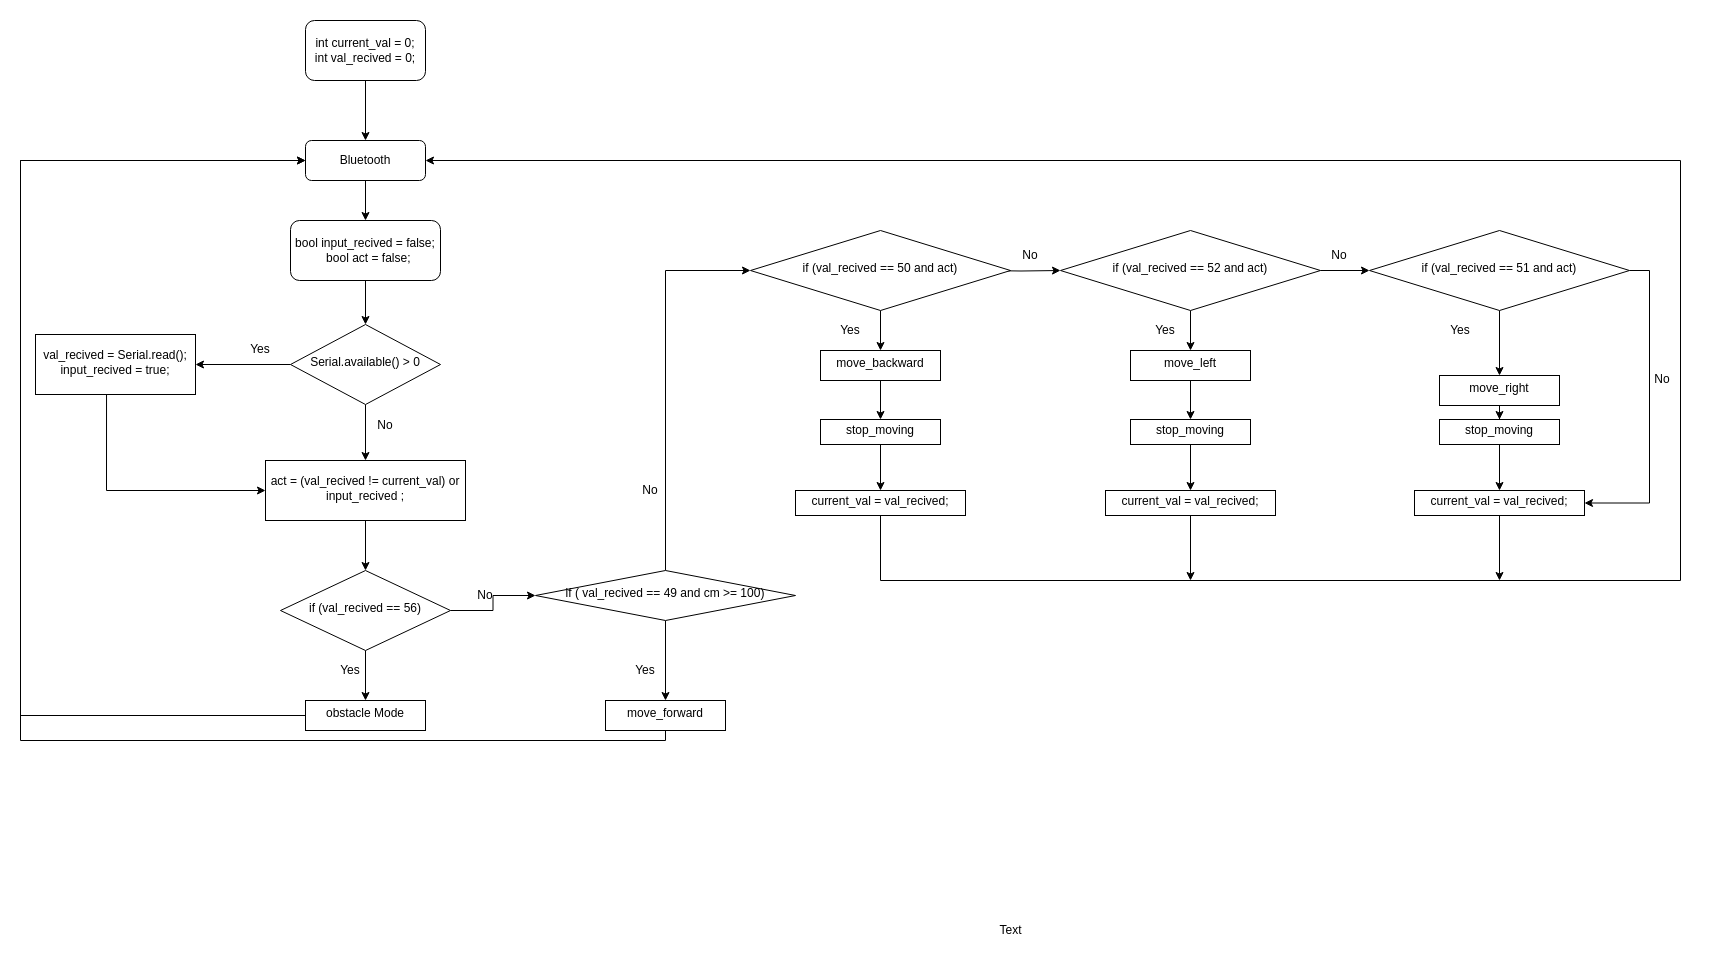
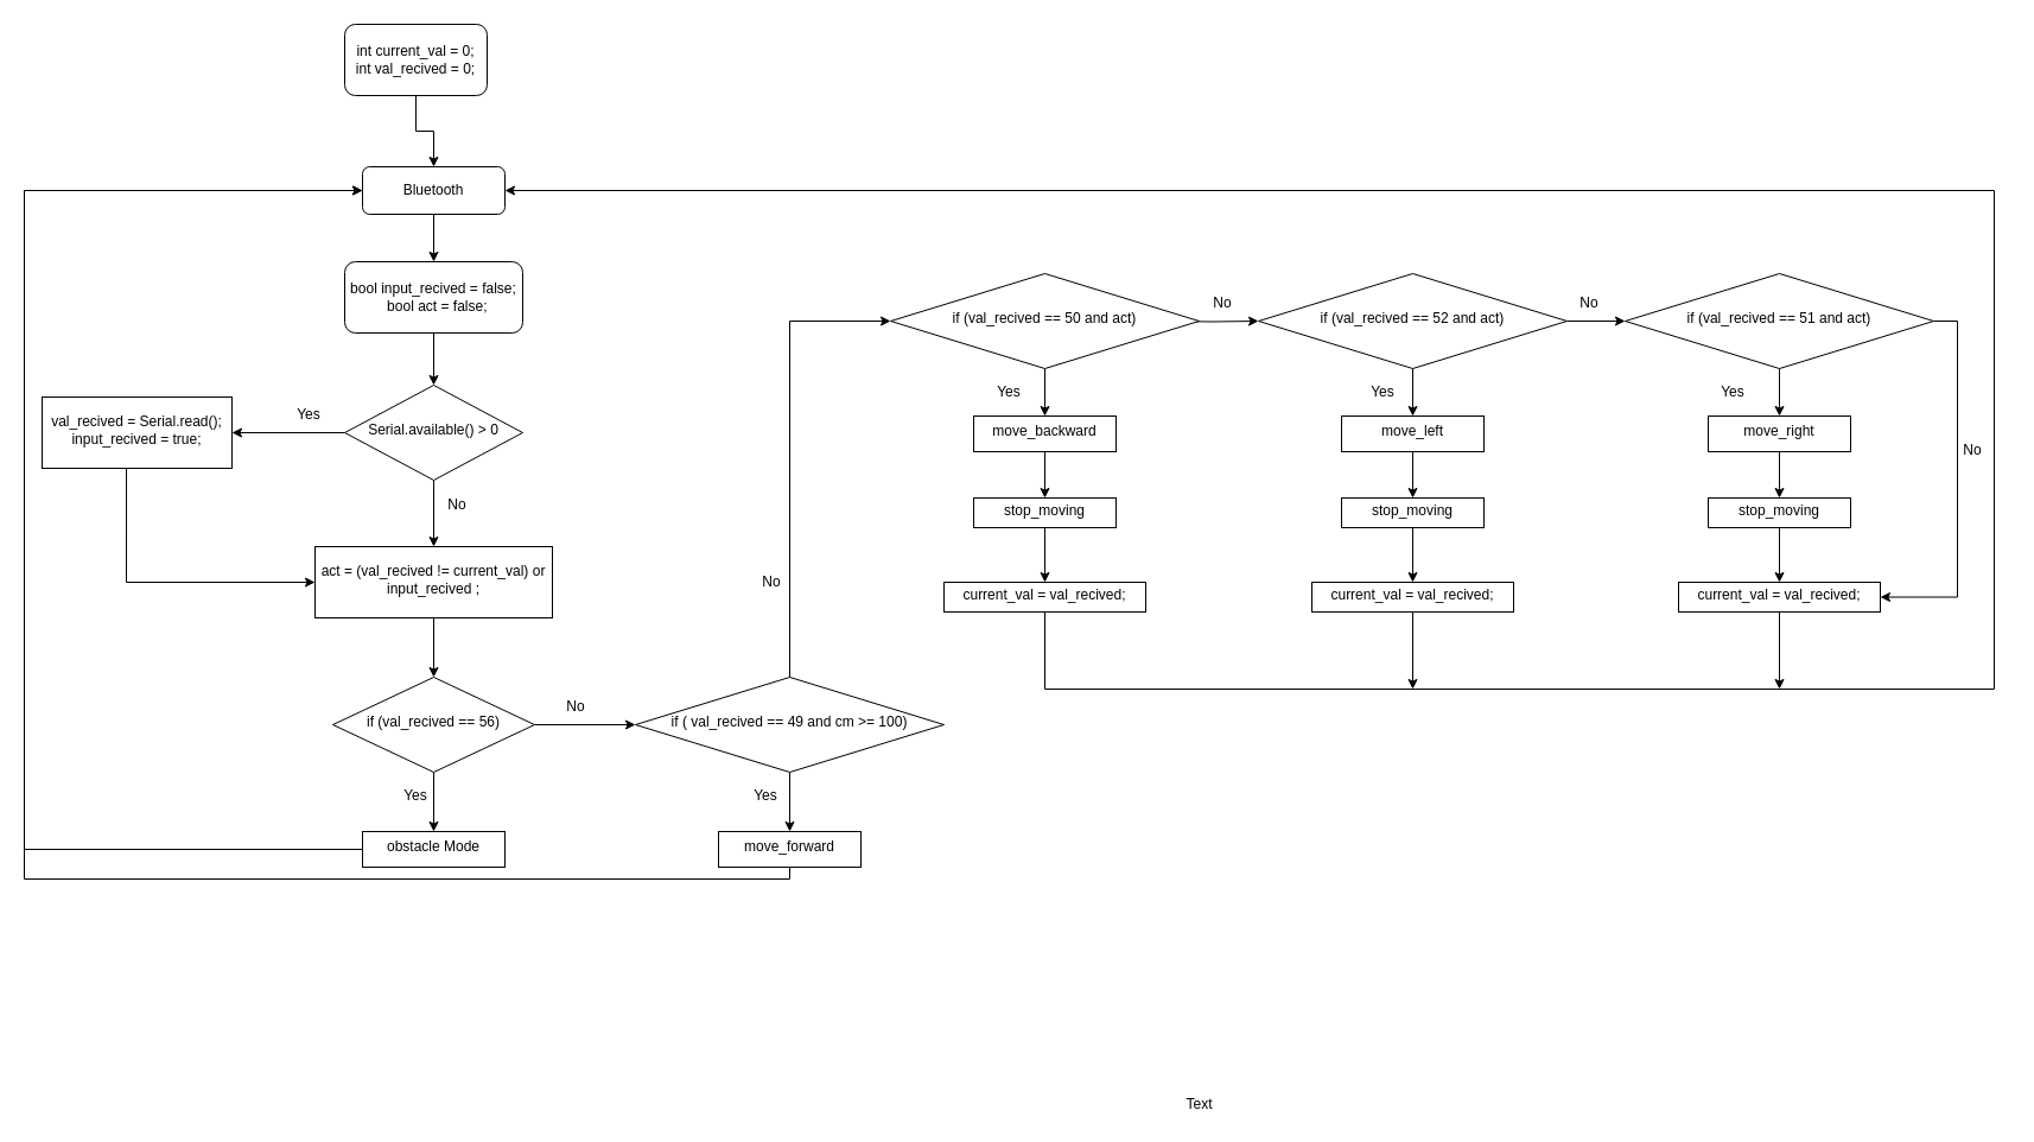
  <mxCell id="0" />
  <mxCell id="1" parent="0" />
  <mxCell id="2" value="" style="edgeStyle=orthogonalEdgeStyle;rounded=0;orthogonalLoop=1;jettySize=auto;html=1;" edge="1" parent="1" source="3" target="8"><mxGeometry relative="1" as="geometry" /></mxCell>
  <mxCell id="3" value="Bluetooth" style="rounded=1;whiteSpace=wrap;html=1;fontSize=12;glass=0;strokeWidth=1;shadow=0;" parent="1" vertex="1"><mxGeometry x="305" y="140" width="120" height="40" as="geometry" /></mxCell>
  <mxCell id="4" value="" style="edgeStyle=orthogonalEdgeStyle;rounded=0;orthogonalLoop=1;jettySize=auto;html=1;" edge="1" parent="1" source="6" target="10"><mxGeometry relative="1" as="geometry" /></mxCell>
  <mxCell id="5" value="" style="edgeStyle=orthogonalEdgeStyle;rounded=0;orthogonalLoop=1;jettySize=auto;html=1;" edge="1" parent="1" source="6" target="12"><mxGeometry relative="1" as="geometry" /></mxCell>
  <mxCell id="6" value="Serial.available() &amp;gt; 0" style="rhombus;whiteSpace=wrap;html=1;shadow=0;fontFamily=Helvetica;fontSize=12;align=center;strokeWidth=1;spacing=6;spacingTop=-4;" vertex="1" parent="1"><mxGeometry x="290" y="324" width="150" height="80" as="geometry" /></mxCell>
  <mxCell id="7" value="" style="edgeStyle=orthogonalEdgeStyle;rounded=0;orthogonalLoop=1;jettySize=auto;html=1;" edge="1" parent="1" source="8" target="6"><mxGeometry relative="1" as="geometry" /></mxCell>
  <mxCell id="8" value="&lt;div&gt;bool input_recived = false;&lt;/div&gt;&lt;div&gt;&amp;nbsp; bool act = false;&lt;/div&gt;" style="whiteSpace=wrap;html=1;rounded=1;shadow=0;strokeWidth=1;glass=0;" vertex="1" parent="1"><mxGeometry x="290" y="220" width="150" height="60" as="geometry" /></mxCell>
  <mxCell id="9" style="edgeStyle=orthogonalEdgeStyle;rounded=0;orthogonalLoop=1;jettySize=auto;html=1;entryX=0;entryY=0.5;entryDx=0;entryDy=0;exitX=0.444;exitY=0.983;exitDx=0;exitDy=0;exitPerimeter=0;" edge="1" parent="1" source="10" target="12"><mxGeometry relative="1" as="geometry" /></mxCell>
  <mxCell id="10" value="val_recived = Serial.read();&lt;br&gt;input_recived = true;" style="whiteSpace=wrap;html=1;shadow=0;strokeWidth=1;spacing=6;spacingTop=-4;" vertex="1" parent="1"><mxGeometry x="35" y="334" width="160" height="60" as="geometry" /></mxCell>
  <mxCell id="11" style="edgeStyle=orthogonalEdgeStyle;rounded=0;orthogonalLoop=1;jettySize=auto;html=1;entryX=0.5;entryY=0;entryDx=0;entryDy=0;" edge="1" parent="1" source="12" target="19"><mxGeometry relative="1" as="geometry" /></mxCell>
  <mxCell id="12" value="act = (val_recived != current_val) or input_recived ;" style="whiteSpace=wrap;html=1;shadow=0;strokeWidth=1;spacing=6;spacingTop=-4;" vertex="1" parent="1"><mxGeometry x="265" y="460" width="200" height="60" as="geometry" /></mxCell>
  <mxCell id="13" value="Yes" style="text;html=1;strokeColor=none;fillColor=none;align=center;verticalAlign=middle;whiteSpace=wrap;rounded=0;" vertex="1" parent="1"><mxGeometry x="230" y="334" width="60" height="30" as="geometry" /></mxCell>
  <mxCell id="14" value="No" style="text;html=1;strokeColor=none;fillColor=none;align=center;verticalAlign=middle;whiteSpace=wrap;rounded=0;" vertex="1" parent="1"><mxGeometry x="355" y="410" width="60" height="30" as="geometry" /></mxCell>
  <mxCell id="15" value="" style="edgeStyle=orthogonalEdgeStyle;rounded=0;orthogonalLoop=1;jettySize=auto;html=1;" edge="1" parent="1" source="16" target="3"><mxGeometry relative="1" as="geometry" /></mxCell>
- <mxCell id="16" value="int current_val = 0;&lt;br&gt;int val_recived = 0;" style="whiteSpace=wrap;html=1;rounded=1;shadow=0;strokeWidth=1;glass=0;" vertex="1" parent="1"><mxGeometry x="305" y="20" width="120" height="60" as="geometry" /></mxCell>
+ <mxCell id="16" value="int current_val = 0;&lt;br&gt;int val_recived = 0;" style="whiteSpace=wrap;html=1;rounded=1;shadow=0;strokeWidth=1;glass=0;" vertex="1" parent="1"><mxGeometry x="290" y="20" width="120" height="60" as="geometry" /></mxCell>
  <mxCell id="17" value="" style="edgeStyle=orthogonalEdgeStyle;rounded=0;orthogonalLoop=1;jettySize=auto;html=1;exitX=0.5;exitY=1;exitDx=0;exitDy=0;" edge="1" parent="1" source="19" target="21"><mxGeometry relative="1" as="geometry" /></mxCell>
  <mxCell id="18" value="" style="edgeStyle=orthogonalEdgeStyle;rounded=0;orthogonalLoop=1;jettySize=auto;html=1;" edge="1" parent="1" source="19" target="26"><mxGeometry relative="1" as="geometry" /></mxCell>
  <mxCell id="19" value="if (val_recived == 56)" style="rhombus;whiteSpace=wrap;html=1;shadow=0;strokeWidth=1;spacing=6;spacingTop=-4;" vertex="1" parent="1"><mxGeometry x="280" y="570" width="170" height="80" as="geometry" /></mxCell>
  <mxCell id="20" style="edgeStyle=orthogonalEdgeStyle;rounded=0;orthogonalLoop=1;jettySize=auto;html=1;entryX=0;entryY=0.5;entryDx=0;entryDy=0;" edge="1" parent="1" source="21" target="3"><mxGeometry relative="1" as="geometry"><Array as="points"><mxPoint x="20" y="715" /><mxPoint x="20" y="160" /></Array></mxGeometry></mxCell>
  <mxCell id="21" value="obstacle Mode" style="whiteSpace=wrap;html=1;shadow=0;strokeWidth=1;spacing=6;spacingTop=-4;" vertex="1" parent="1"><mxGeometry x="305" y="700" width="120" height="30" as="geometry" /></mxCell>
  <mxCell id="22" value="Yes" style="text;html=1;strokeColor=none;fillColor=none;align=center;verticalAlign=middle;whiteSpace=wrap;rounded=0;" vertex="1" parent="1"><mxGeometry x="320" y="655" width="60" height="30" as="geometry" /></mxCell>
  <mxCell id="23" value="No" style="text;html=1;strokeColor=none;fillColor=none;align=center;verticalAlign=middle;whiteSpace=wrap;rounded=0;" vertex="1" parent="1"><mxGeometry x="455" y="580" width="60" height="30" as="geometry" /></mxCell>
  <mxCell id="24" value="" style="edgeStyle=orthogonalEdgeStyle;rounded=0;orthogonalLoop=1;jettySize=auto;html=1;" edge="1" parent="1" source="26" target="28"><mxGeometry relative="1" as="geometry" /></mxCell>
  <mxCell id="25" style="edgeStyle=orthogonalEdgeStyle;rounded=0;orthogonalLoop=1;jettySize=auto;html=1;entryX=0;entryY=0.5;entryDx=0;entryDy=0;" edge="1" parent="1" source="26" target="32"><mxGeometry relative="1" as="geometry" /></mxCell>
- <mxCell id="26" value="if ( val_recived == 49 and cm &amp;gt;= 100)" style="rhombus;whiteSpace=wrap;html=1;shadow=0;strokeWidth=1;spacing=6;spacingTop=-4;" vertex="1" parent="1"><mxGeometry x="535" y="570" width="260" height="50" as="geometry" /></mxCell>
+ <mxCell id="26" value="if ( val_recived == 49 and cm &amp;gt;= 100)" style="rhombus;whiteSpace=wrap;html=1;shadow=0;strokeWidth=1;spacing=6;spacingTop=-4;" vertex="1" parent="1"><mxGeometry x="535" y="570" width="260" height="80" as="geometry" /></mxCell>
  <mxCell id="27" style="edgeStyle=orthogonalEdgeStyle;rounded=0;orthogonalLoop=1;jettySize=auto;html=1;entryX=0;entryY=0.5;entryDx=0;entryDy=0;" edge="1" parent="1" source="28" target="3"><mxGeometry relative="1" as="geometry"><Array as="points"><mxPoint x="665" y="740" /><mxPoint x="20" y="740" /><mxPoint x="20" y="160" /></Array></mxGeometry></mxCell>
  <mxCell id="28" value="move_forward" style="whiteSpace=wrap;html=1;shadow=0;strokeWidth=1;spacing=6;spacingTop=-4;" vertex="1" parent="1"><mxGeometry x="605" y="700" width="120" height="30" as="geometry" /></mxCell>
  <mxCell id="29" value="Yes" style="text;html=1;strokeColor=none;fillColor=none;align=center;verticalAlign=middle;whiteSpace=wrap;rounded=0;" vertex="1" parent="1"><mxGeometry x="615" y="655" width="60" height="30" as="geometry" /></mxCell>
  <mxCell id="30" value="" style="edgeStyle=orthogonalEdgeStyle;rounded=0;orthogonalLoop=1;jettySize=auto;html=1;" edge="1" parent="1" source="32" target="34"><mxGeometry relative="1" as="geometry" /></mxCell>
  <mxCell id="31" value="" style="edgeStyle=orthogonalEdgeStyle;rounded=0;orthogonalLoop=1;jettySize=auto;html=1;" edge="1" parent="1" target="40"><mxGeometry relative="1" as="geometry"><mxPoint x="980" y="270" as="sourcePoint" /></mxGeometry></mxCell>
  <mxCell id="32" value="if (val_recived == 50 and act)" style="rhombus;whiteSpace=wrap;html=1;shadow=0;strokeWidth=1;spacing=6;spacingTop=-4;" vertex="1" parent="1"><mxGeometry x="750" y="230" width="260" height="80" as="geometry" /></mxCell>
  <mxCell id="33" value="" style="edgeStyle=orthogonalEdgeStyle;rounded=0;orthogonalLoop=1;jettySize=auto;html=1;" edge="1" parent="1" source="34" target="37"><mxGeometry relative="1" as="geometry" /></mxCell>
  <mxCell id="34" value="move_backward" style="whiteSpace=wrap;html=1;shadow=0;strokeWidth=1;spacing=6;spacingTop=-4;" vertex="1" parent="1"><mxGeometry x="820" y="350" width="120" height="30" as="geometry" /></mxCell>
  <mxCell id="35" value="Yes" style="text;html=1;strokeColor=none;fillColor=none;align=center;verticalAlign=middle;whiteSpace=wrap;rounded=0;" vertex="1" parent="1"><mxGeometry x="820" y="315" width="60" height="30" as="geometry" /></mxCell>
  <mxCell id="36" value="" style="edgeStyle=orthogonalEdgeStyle;rounded=0;orthogonalLoop=1;jettySize=auto;html=1;" edge="1" parent="1" source="37" target="56"><mxGeometry relative="1" as="geometry" /></mxCell>
  <mxCell id="37" value="stop_moving" style="whiteSpace=wrap;html=1;shadow=0;strokeWidth=1;spacing=6;spacingTop=-4;" vertex="1" parent="1"><mxGeometry x="820" y="419" width="120" height="25" as="geometry" /></mxCell>
  <mxCell id="38" style="edgeStyle=orthogonalEdgeStyle;rounded=0;orthogonalLoop=1;jettySize=auto;html=1;entryX=0.5;entryY=0;entryDx=0;entryDy=0;" edge="1" parent="1" source="40" target="42"><mxGeometry relative="1" as="geometry" /></mxCell>
  <mxCell id="39" value="" style="edgeStyle=orthogonalEdgeStyle;rounded=0;orthogonalLoop=1;jettySize=auto;html=1;" edge="1" parent="1" source="40" target="49"><mxGeometry relative="1" as="geometry" /></mxCell>
  <mxCell id="40" value="if (val_recived == 52 and act)" style="rhombus;whiteSpace=wrap;html=1;shadow=0;strokeWidth=1;spacing=6;spacingTop=-4;" vertex="1" parent="1"><mxGeometry x="1060" y="230" width="260" height="80" as="geometry" /></mxCell>
  <mxCell id="41" value="" style="edgeStyle=orthogonalEdgeStyle;rounded=0;orthogonalLoop=1;jettySize=auto;html=1;" edge="1" parent="1" source="42" target="45"><mxGeometry relative="1" as="geometry" /></mxCell>
  <mxCell id="42" value="move_left" style="whiteSpace=wrap;html=1;shadow=0;strokeWidth=1;spacing=6;spacingTop=-4;" vertex="1" parent="1"><mxGeometry x="1130" y="350" width="120" height="30" as="geometry" /></mxCell>
  <mxCell id="43" value="Yes" style="text;html=1;strokeColor=none;fillColor=none;align=center;verticalAlign=middle;whiteSpace=wrap;rounded=0;" vertex="1" parent="1"><mxGeometry x="1135" y="315" width="60" height="30" as="geometry" /></mxCell>
  <mxCell id="44" value="" style="edgeStyle=orthogonalEdgeStyle;rounded=0;orthogonalLoop=1;jettySize=auto;html=1;" edge="1" parent="1" source="45" target="58"><mxGeometry relative="1" as="geometry" /></mxCell>
  <mxCell id="45" value="stop_moving" style="whiteSpace=wrap;html=1;shadow=0;strokeWidth=1;spacing=6;spacingTop=-4;" vertex="1" parent="1"><mxGeometry x="1130" y="419" width="120" height="25" as="geometry" /></mxCell>
  <mxCell id="46" value="No" style="text;html=1;strokeColor=none;fillColor=none;align=center;verticalAlign=middle;whiteSpace=wrap;rounded=0;" vertex="1" parent="1"><mxGeometry x="1000" y="240" width="60" height="30" as="geometry" /></mxCell>
  <mxCell id="47" value="" style="edgeStyle=orthogonalEdgeStyle;rounded=0;orthogonalLoop=1;jettySize=auto;html=1;entryX=0.5;entryY=0;entryDx=0;entryDy=0;" edge="1" parent="1" source="49" target="52"><mxGeometry relative="1" as="geometry" /></mxCell>
  <mxCell id="48" style="edgeStyle=orthogonalEdgeStyle;rounded=0;orthogonalLoop=1;jettySize=auto;html=1;exitX=1;exitY=0.5;exitDx=0;exitDy=0;entryX=1;entryY=0.5;entryDx=0;entryDy=0;" edge="1" parent="1" source="49" target="60"><mxGeometry relative="1" as="geometry" /></mxCell>
  <mxCell id="49" value="if (val_recived == 51 and act)" style="rhombus;whiteSpace=wrap;html=1;shadow=0;strokeWidth=1;spacing=6;spacingTop=-4;" vertex="1" parent="1"><mxGeometry x="1369" y="230" width="260" height="80" as="geometry" /></mxCell>
  <mxCell id="50" value="No" style="text;html=1;strokeColor=none;fillColor=none;align=center;verticalAlign=middle;whiteSpace=wrap;rounded=0;" vertex="1" parent="1"><mxGeometry x="1309" y="240" width="60" height="30" as="geometry" /></mxCell>
  <mxCell id="51" value="" style="edgeStyle=orthogonalEdgeStyle;rounded=0;orthogonalLoop=1;jettySize=auto;html=1;" edge="1" parent="1" source="52" target="54"><mxGeometry relative="1" as="geometry" /></mxCell>
- <mxCell id="52" value="move_right" style="whiteSpace=wrap;html=1;shadow=0;strokeWidth=1;spacing=6;spacingTop=-4;" vertex="1" parent="1"><mxGeometry x="1439" y="375" width="120" height="30" as="geometry" /></mxCell>
+ <mxCell id="52" value="move_right" style="whiteSpace=wrap;html=1;shadow=0;strokeWidth=1;spacing=6;spacingTop=-4;" vertex="1" parent="1"><mxGeometry x="1439" y="350" width="120" height="30" as="geometry" /></mxCell>
  <mxCell id="53" value="" style="edgeStyle=orthogonalEdgeStyle;rounded=0;orthogonalLoop=1;jettySize=auto;html=1;" edge="1" parent="1" source="54" target="60"><mxGeometry relative="1" as="geometry" /></mxCell>
  <mxCell id="54" value="stop_moving" style="whiteSpace=wrap;html=1;shadow=0;strokeWidth=1;spacing=6;spacingTop=-4;" vertex="1" parent="1"><mxGeometry x="1439" y="419" width="120" height="25" as="geometry" /></mxCell>
  <mxCell id="55" style="edgeStyle=orthogonalEdgeStyle;rounded=0;orthogonalLoop=1;jettySize=auto;html=1;entryX=1;entryY=0.5;entryDx=0;entryDy=0;" edge="1" parent="1" source="56" target="3"><mxGeometry relative="1" as="geometry"><Array as="points"><mxPoint x="880" y="580" /><mxPoint x="1680" y="580" /><mxPoint x="1680" y="160" /></Array></mxGeometry></mxCell>
  <mxCell id="56" value="current_val = val_recived;" style="whiteSpace=wrap;html=1;shadow=0;strokeWidth=1;spacing=6;spacingTop=-4;" vertex="1" parent="1"><mxGeometry x="795" y="490" width="170" height="25" as="geometry" /></mxCell>
  <mxCell id="57" style="edgeStyle=orthogonalEdgeStyle;rounded=0;orthogonalLoop=1;jettySize=auto;html=1;" edge="1" parent="1" source="58"><mxGeometry relative="1" as="geometry"><mxPoint x="1190" y="580" as="targetPoint" /></mxGeometry></mxCell>
  <mxCell id="58" value="current_val = val_recived;" style="whiteSpace=wrap;html=1;shadow=0;strokeWidth=1;spacing=6;spacingTop=-4;" vertex="1" parent="1"><mxGeometry x="1105" y="490" width="170" height="25" as="geometry" /></mxCell>
  <mxCell id="59" style="edgeStyle=orthogonalEdgeStyle;rounded=0;orthogonalLoop=1;jettySize=auto;html=1;" edge="1" parent="1" source="60"><mxGeometry relative="1" as="geometry"><mxPoint x="1499" y="580" as="targetPoint" /></mxGeometry></mxCell>
  <mxCell id="60" value="current_val = val_recived;" style="whiteSpace=wrap;html=1;shadow=0;strokeWidth=1;spacing=6;spacingTop=-4;" vertex="1" parent="1"><mxGeometry x="1414" y="490" width="170" height="25" as="geometry" /></mxCell>
  <mxCell id="61" value="No" style="text;html=1;strokeColor=none;fillColor=none;align=center;verticalAlign=middle;whiteSpace=wrap;rounded=0;" vertex="1" parent="1"><mxGeometry x="620" y="475" width="60" height="30" as="geometry" /></mxCell>
  <mxCell id="62" value="Yes" style="text;html=1;strokeColor=none;fillColor=none;align=center;verticalAlign=middle;whiteSpace=wrap;rounded=0;" vertex="1" parent="1"><mxGeometry x="1430" y="315" width="60" height="30" as="geometry" /></mxCell>
  <mxCell id="63" value="No" style="text;html=1;strokeColor=none;fillColor=none;align=center;verticalAlign=middle;whiteSpace=wrap;rounded=0;" vertex="1" parent="1"><mxGeometry x="1632" y="364" width="60" height="30" as="geometry" /></mxCell>
  <mxCell id="64" value="Text" style="text;html=1;align=center;verticalAlign=middle;resizable=0;points=[];autosize=1;strokeColor=none;fillColor=none;" vertex="1" parent="1"><mxGeometry x="990" y="920" width="40" height="20" as="geometry" /></mxCell>
